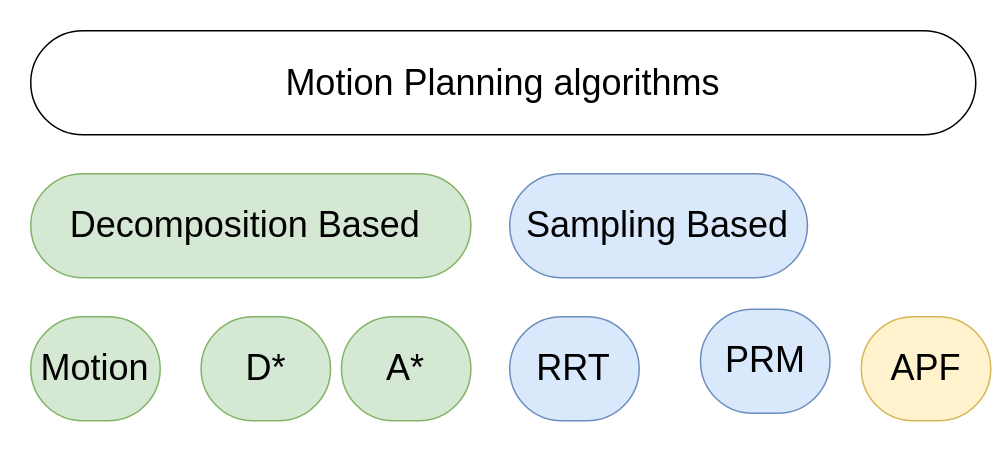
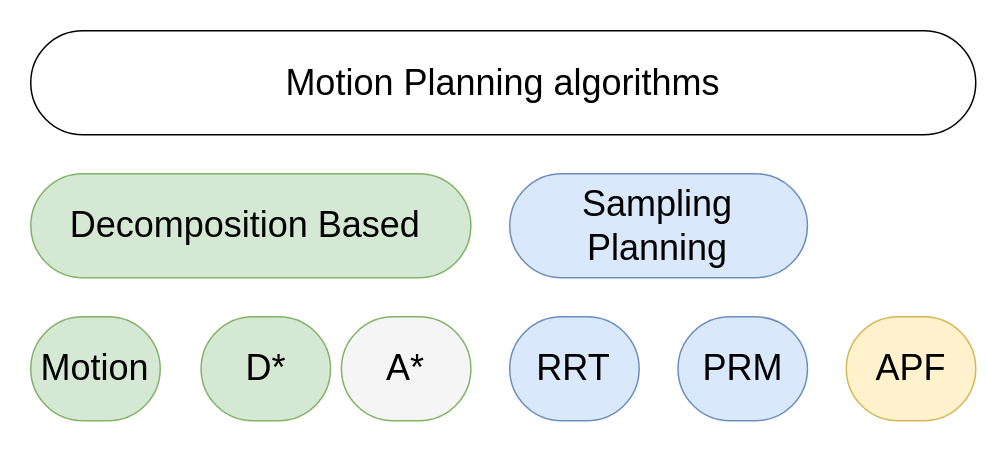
  <mxCell id="0" />
  <mxCell id="1" parent="0" />
  <mxCell id="2" value="&lt;span style=&quot;font-size: 24px;&quot;&gt;Motion Planning algorithms&lt;/span&gt;" style="rounded=1;whiteSpace=wrap;html=1;gradientColor=none;fillColor=default;arcSize=50;container=0;" parent="1" vertex="1"><mxGeometry x="20" y="20" width="630.0" height="69.333" as="geometry" /></mxCell>
  <mxCell id="3" value="&lt;span style=&quot;font-size: 24px;&quot;&gt;Decomposition Based&amp;nbsp;&lt;/span&gt;" style="rounded=1;whiteSpace=wrap;html=1;fillColor=#d5e8d4;arcSize=50;strokeColor=#82b366;container=0;" parent="1" vertex="1"><mxGeometry x="20" y="115.333" width="293.425" height="69.333" as="geometry" /></mxCell>
  <mxCell id="4" value="&lt;span style=&quot;font-size: 24px;&quot;&gt;Motion&lt;/span&gt;" style="rounded=1;whiteSpace=wrap;html=1;fillColor=#d5e8d4;arcSize=50;strokeColor=#82b366;container=0;" parent="1" vertex="1"><mxGeometry x="20" y="210.667" width="86.301" height="69.333" as="geometry" /></mxCell>
- <mxCell id="5" value="&lt;span style=&quot;font-size: 24px;&quot;&gt;Sampling Based&lt;/span&gt;" style="rounded=1;whiteSpace=wrap;html=1;fillColor=#dae8fc;arcSize=50;strokeColor=#6c8ebf;container=0;" parent="1" vertex="1"><mxGeometry x="339.315" y="115.333" width="198.493" height="69.333" as="geometry" /></mxCell>
+ <mxCell id="5" value="&lt;span style=&quot;font-size: 24px;&quot;&gt;Sampling Planning&lt;/span&gt;" style="rounded=1;whiteSpace=wrap;html=1;fillColor=#dae8fc;arcSize=50;strokeColor=#6c8ebf;container=0;" parent="1" vertex="1"><mxGeometry x="339.315" y="115.333" width="198.493" height="69.333" as="geometry" /></mxCell>
  <mxCell id="6" value="&lt;span style=&quot;font-size: 24px;&quot;&gt;D*&lt;/span&gt;" style="rounded=1;whiteSpace=wrap;html=1;fillColor=#d5e8d4;arcSize=50;strokeColor=#82b366;container=0;" parent="1" vertex="1"><mxGeometry x="133.562" y="210.667" width="86.301" height="69.333" as="geometry" /></mxCell>
- <mxCell id="7" value="&lt;span style=&quot;font-size: 24px;&quot;&gt;A*&lt;/span&gt;" style="rounded=1;whiteSpace=wrap;html=1;fillColor=#d5e8d4;arcSize=50;strokeColor=#82b366;container=0;" parent="1" vertex="1"><mxGeometry x="227.123" y="210.667" width="86.301" height="69.333" as="geometry" /></mxCell>
+ <mxCell id="7" value="&lt;span style=&quot;font-size: 24px;&quot;&gt;A*&lt;/span&gt;" style="rounded=1;whiteSpace=wrap;html=1;fillColor=#f5f5f5;arcSize=50;strokeColor=#82b366;container=0;" parent="1" vertex="1"><mxGeometry x="227.123" y="210.667" width="86.301" height="69.333" as="geometry" /></mxCell>
  <mxCell id="8" value="&lt;span style=&quot;font-size: 24px;&quot;&gt;RRT&lt;/span&gt;" style="rounded=1;whiteSpace=wrap;html=1;fillColor=#dae8fc;arcSize=50;strokeColor=#6c8ebf;container=0;" parent="1" vertex="1"><mxGeometry x="339.315" y="210.667" width="86.301" height="69.333" as="geometry" /></mxCell>
- <mxCell id="9" value="&lt;span style=&quot;font-size: 24px;&quot;&gt;PRM&lt;/span&gt;" style="rounded=1;whiteSpace=wrap;html=1;fillColor=#dae8fc;arcSize=50;strokeColor=#6c8ebf;container=0;" parent="1" vertex="1"><mxGeometry x="466.507" y="205.667" width="86.301" height="69.333" as="geometry" /></mxCell>
- <mxCell id="10" value="&lt;span style=&quot;font-size: 24px;&quot;&gt;APF&lt;/span&gt;" style="rounded=1;whiteSpace=wrap;html=1;fillColor=#fff2cc;arcSize=50;container=0;strokeColor=#d6b656;" parent="1" vertex="1"><mxGeometry x="573.699" y="210.667" width="86.301" height="69.333" as="geometry" /></mxCell>
+ <mxCell id="9" value="&lt;span style=&quot;font-size: 24px;&quot;&gt;PRM&lt;/span&gt;" style="rounded=1;whiteSpace=wrap;html=1;fillColor=#dae8fc;arcSize=50;strokeColor=#6c8ebf;container=0;" parent="1" vertex="1"><mxGeometry x="451.507" y="210.667" width="86.301" height="69.333" as="geometry" /></mxCell>
+ <mxCell id="10" value="&lt;span style=&quot;font-size: 24px;&quot;&gt;APF&lt;/span&gt;" style="rounded=1;whiteSpace=wrap;html=1;fillColor=#fff2cc;arcSize=50;container=0;strokeColor=#d6b656;" parent="1" vertex="1"><mxGeometry x="563.699" y="210.667" width="86.301" height="69.333" as="geometry" /></mxCell>
